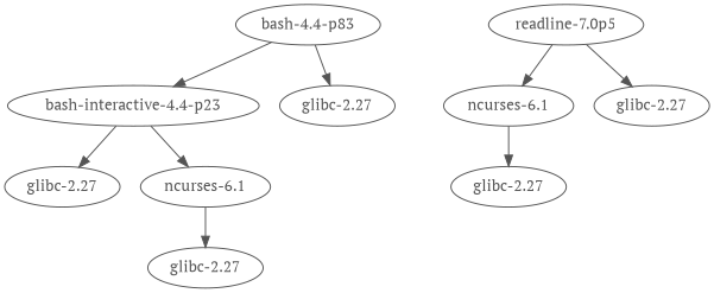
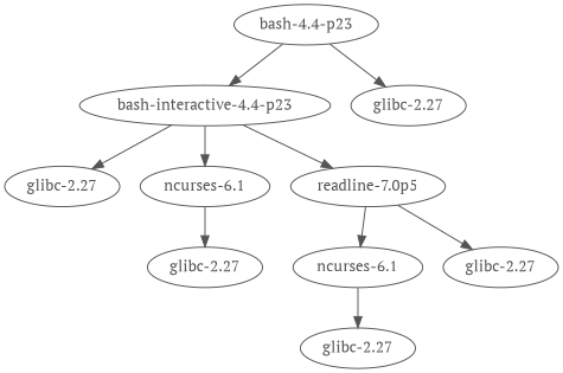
  digraph {
    fontname="PT Serif"
    node [color="#545454" fontcolor="#545454" fontname="PT Serif"]
    edge [color="#545454" fontname="PT Serif"]
    n1 [label="glibc-2.27"]
    "bash-interactive-4.4-p23"
    n3 [label="ncurses-6.1"]
    "readline-7.0p5"
-   "bash-4.4-p23" [label="bash-4.4-p83"]
+   "bash-4.4-p23"
    n6 [label="glibc-2.27"]
    n7 [label="glibc-2.27"]
    n8 [label="ncurses-6.1"]
    "glibc-2.27"
    n10 [label="glibc-2.27"]
    "bash-interactive-4.4-p23" -> n1
    "bash-interactive-4.4-p23" -> n3
+   "bash-interactive-4.4-p23" -> "readline-7.0p5"
    n3 -> n7
    "readline-7.0p5" -> n8
    "readline-7.0p5" -> "glibc-2.27"
    "bash-4.4-p23" -> "bash-interactive-4.4-p23"
    "bash-4.4-p23" -> n6
    n8 -> n10
  }
